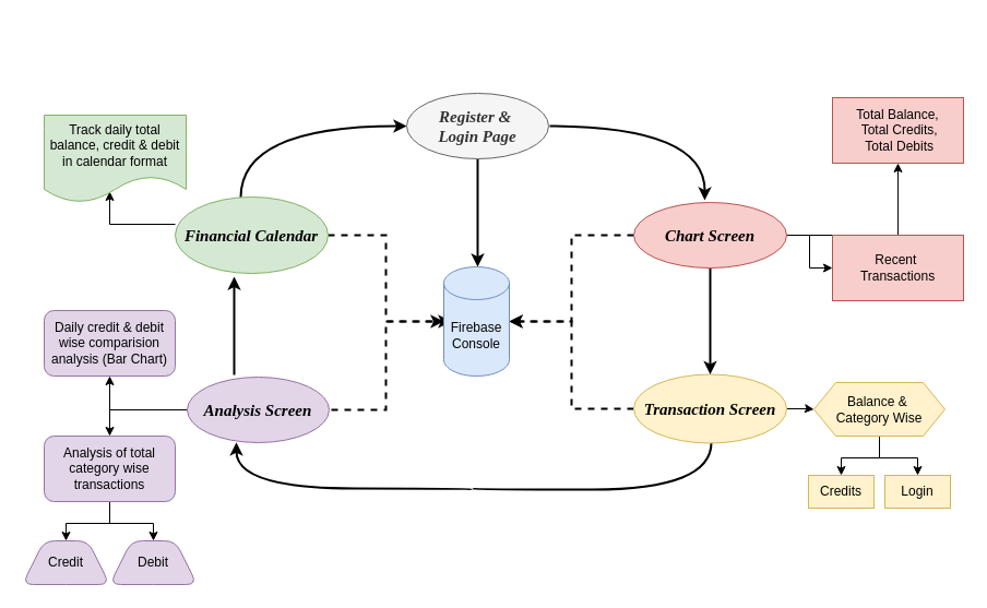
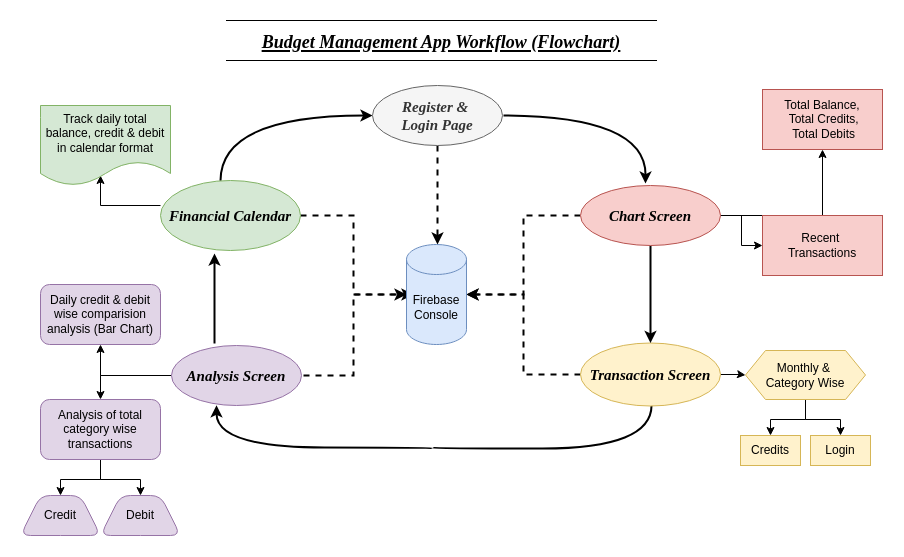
  <mxCell id="0" />
  <mxCell id="1" parent="0" />
- <mxCell id="2" value="" style="edgeStyle=orthogonalEdgeStyle;rounded=0;orthogonalLoop=1;jettySize=auto;html=1;dashed=0;strokeWidth=2;" parent="1" source="22" target="7" edge="1"><mxGeometry relative="1" as="geometry"><Array as="points"><mxPoint x="440" y="245" /><mxPoint x="440" y="245" /></Array></mxGeometry></mxCell>
+ <mxCell id="2" value="" style="edgeStyle=orthogonalEdgeStyle;rounded=0;orthogonalLoop=1;jettySize=auto;html=1;dashed=1;strokeWidth=2;" parent="1" source="22" target="7" edge="1"><mxGeometry relative="1" as="geometry"><Array as="points"><mxPoint x="440" y="245" /><mxPoint x="440" y="245" /></Array></mxGeometry></mxCell>
  <mxCell id="3" value="" style="edgeStyle=orthogonalEdgeStyle;rounded=0;orthogonalLoop=1;jettySize=auto;html=1;dashed=1;strokeWidth=2;" parent="1" source="10" target="7" edge="1"><mxGeometry relative="1" as="geometry" /></mxCell>
  <mxCell id="4" style="edgeStyle=orthogonalEdgeStyle;rounded=0;orthogonalLoop=1;jettySize=auto;html=1;dashed=1;strokeWidth=2;" parent="1" source="17" target="7" edge="1"><mxGeometry relative="1" as="geometry" /></mxCell>
  <mxCell id="5" style="edgeStyle=orthogonalEdgeStyle;rounded=0;orthogonalLoop=1;jettySize=auto;html=1;dashed=1;exitX=0;exitY=0.5;exitDx=0;exitDy=0;strokeWidth=2;" parent="1" source="13" target="7" edge="1"><mxGeometry relative="1" as="geometry" /></mxCell>
  <mxCell id="6" style="edgeStyle=orthogonalEdgeStyle;rounded=0;orthogonalLoop=1;jettySize=auto;html=1;dashed=1;exitX=1;exitY=0.5;exitDx=0;exitDy=0;strokeWidth=2;" parent="1" edge="1"><mxGeometry relative="1" as="geometry"><mxPoint x="303" y="375" as="sourcePoint" /><mxPoint x="413" y="294" as="targetPoint" /><Array as="points"><mxPoint x="353" y="375" /><mxPoint x="353" y="294" /></Array></mxGeometry></mxCell>
  <mxCell id="7" value="Firebase Console" style="shape=cylinder3;whiteSpace=wrap;html=1;boundedLbl=1;backgroundOutline=1;size=15;direction=east;fillColor=#dae8fc;strokeColor=#6c8ebf;" parent="1" vertex="1"><mxGeometry x="406" y="244" width="60" height="100" as="geometry" /></mxCell>
  <mxCell id="8" style="edgeStyle=orthogonalEdgeStyle;rounded=0;orthogonalLoop=1;jettySize=auto;html=1;entryX=0;entryY=0.5;entryDx=0;entryDy=0;curved=1;strokeWidth=2;" parent="1" source="10" target="22" edge="1"><mxGeometry relative="1" as="geometry"><Array as="points"><mxPoint x="220" y="115" /></Array></mxGeometry></mxCell>
  <mxCell id="9" value="" style="edgeStyle=orthogonalEdgeStyle;rounded=0;orthogonalLoop=1;jettySize=auto;html=1;" parent="1" edge="1"><mxGeometry relative="1" as="geometry"><mxPoint x="160" y="205" as="sourcePoint" /><mxPoint x="100" y="175" as="targetPoint" /><Array as="points"><mxPoint x="100" y="205" /></Array></mxGeometry></mxCell>
  <mxCell id="10" value="&lt;span style=&quot;font-size: 15px;&quot;&gt;&lt;b&gt;&lt;i&gt;&lt;font face=&quot;Times New Roman&quot;&gt;Financial&amp;nbsp;&lt;/font&gt;&lt;/i&gt;&lt;/b&gt;&lt;/span&gt;&lt;b style=&quot;background-color: initial; font-size: 15px;&quot;&gt;&lt;i&gt;&lt;font face=&quot;dkAlv6eLnfnX2Pmhtchp&quot;&gt;Calendar&lt;/font&gt;&lt;/i&gt;&lt;/b&gt;" style="ellipse;whiteSpace=wrap;html=1;fillColor=#d5e8d4;strokeColor=#82b366;" parent="1" vertex="1"><mxGeometry x="160" y="180" width="140" height="70" as="geometry" /></mxCell>
  <mxCell id="11" style="edgeStyle=orthogonalEdgeStyle;rounded=0;orthogonalLoop=1;jettySize=auto;html=1;strokeWidth=2;curved=1;exitX=0.586;exitY=0.976;exitDx=0;exitDy=0;exitPerimeter=0;" parent="1" edge="1"><mxGeometry relative="1" as="geometry"><mxPoint x="651.04" y="403.988" as="sourcePoint" /><mxPoint x="216" y="404.772" as="targetPoint" /><Array as="points"><mxPoint x="652" y="448" /><mxPoint x="432" y="448" /><mxPoint x="432" y="447" /><mxPoint x="216" y="447" /></Array></mxGeometry></mxCell>
  <mxCell id="12" value="" style="edgeStyle=orthogonalEdgeStyle;rounded=0;orthogonalLoop=1;jettySize=auto;html=1;" parent="1" source="13" target="28" edge="1"><mxGeometry relative="1" as="geometry" /></mxCell>
  <mxCell id="13" value="&lt;b&gt;&lt;i&gt;&lt;font face=&quot;Times New Roman&quot; style=&quot;font-size: 15px;&quot;&gt;Transaction Screen&lt;/font&gt;&lt;/i&gt;&lt;/b&gt;" style="ellipse;whiteSpace=wrap;html=1;fillColor=#fff2cc;strokeColor=#d6b656;" parent="1" vertex="1"><mxGeometry x="580" y="342.5" width="140" height="63" as="geometry" /></mxCell>
  <mxCell id="14" style="edgeStyle=orthogonalEdgeStyle;rounded=0;orthogonalLoop=1;jettySize=auto;html=1;entryX=0.5;entryY=0;entryDx=0;entryDy=0;strokeWidth=2;" parent="1" edge="1"><mxGeometry relative="1" as="geometry"><mxPoint x="650" y="342.5" as="targetPoint" /><mxPoint x="650" y="245" as="sourcePoint" /></mxGeometry></mxCell>
  <mxCell id="15" value="" style="edgeStyle=orthogonalEdgeStyle;rounded=0;orthogonalLoop=1;jettySize=auto;html=1;" parent="1" source="17" target="24" edge="1"><mxGeometry relative="1" as="geometry" /></mxCell>
  <mxCell id="16" style="edgeStyle=orthogonalEdgeStyle;rounded=0;orthogonalLoop=1;jettySize=auto;html=1;entryX=0;entryY=0.5;entryDx=0;entryDy=0;" parent="1" source="17" target="25" edge="1"><mxGeometry relative="1" as="geometry" /></mxCell>
  <mxCell id="17" value="&lt;font face=&quot;Times New Roman&quot; size=&quot;1&quot; style=&quot;&quot;&gt;&lt;b style=&quot;&quot;&gt;&lt;i style=&quot;font-size: 15px;&quot;&gt;Chart Screen&lt;/i&gt;&lt;/b&gt;&lt;/font&gt;" style="ellipse;whiteSpace=wrap;html=1;fillColor=#f8cecc;strokeColor=#b85450;" parent="1" vertex="1"><mxGeometry x="580" y="185" width="140" height="60" as="geometry" /></mxCell>
  <mxCell id="18" style="edgeStyle=orthogonalEdgeStyle;rounded=0;orthogonalLoop=1;jettySize=auto;html=1;strokeWidth=2;" parent="1" edge="1"><mxGeometry relative="1" as="geometry"><mxPoint x="214" y="253" as="targetPoint" /><mxPoint x="214" y="343" as="sourcePoint" /></mxGeometry></mxCell>
  <mxCell id="19" value="" style="edgeStyle=orthogonalEdgeStyle;rounded=0;orthogonalLoop=1;jettySize=auto;html=1;" parent="1" source="21" target="31" edge="1"><mxGeometry relative="1" as="geometry" /></mxCell>
  <mxCell id="20" style="edgeStyle=orthogonalEdgeStyle;rounded=0;orthogonalLoop=1;jettySize=auto;html=1;entryX=0.5;entryY=0;entryDx=0;entryDy=0;" parent="1" source="21" target="34" edge="1"><mxGeometry relative="1" as="geometry" /></mxCell>
  <mxCell id="21" value="&lt;b&gt;&lt;i&gt;&lt;font face=&quot;Times New Roman&quot; style=&quot;font-size: 15px;&quot;&gt;Analysis Screen&lt;/font&gt;&lt;/i&gt;&lt;/b&gt;" style="ellipse;whiteSpace=wrap;html=1;fillColor=#e1d5e7;strokeColor=#9673a6;" parent="1" vertex="1"><mxGeometry x="171" y="345" width="130" height="60" as="geometry" /></mxCell>
  <mxCell id="22" value="&lt;font face=&quot;Times New Roman&quot; size=&quot;1&quot; style=&quot;&quot;&gt;&lt;b style=&quot;&quot;&gt;&lt;i style=&quot;font-size: 15px;&quot;&gt;Register &amp;amp;&amp;nbsp;&lt;/i&gt;&lt;/b&gt;&lt;/font&gt;&lt;div&gt;&lt;font face=&quot;Times New Roman&quot; size=&quot;1&quot; style=&quot;&quot;&gt;&lt;b style=&quot;&quot;&gt;&lt;i style=&quot;font-size: 15px;&quot;&gt;Login Page&lt;/i&gt;&lt;/b&gt;&lt;/font&gt;&lt;/div&gt;" style="ellipse;whiteSpace=wrap;html=1;fillColor=#f5f5f5;strokeColor=#666666;fontColor=#333333;" parent="1" vertex="1"><mxGeometry x="372" y="85" width="130" height="60" as="geometry" /></mxCell>
  <mxCell id="23" style="edgeStyle=orthogonalEdgeStyle;rounded=0;orthogonalLoop=1;jettySize=auto;html=1;entryX=0.457;entryY=-0.033;entryDx=0;entryDy=0;entryPerimeter=0;curved=1;strokeWidth=2;" parent="1" edge="1"><mxGeometry relative="1" as="geometry"><mxPoint x="503" y="115" as="sourcePoint" /><mxPoint x="644.98" y="183.02" as="targetPoint" /></mxGeometry></mxCell>
  <mxCell id="24" value="Total Balance,&lt;div&gt;&amp;nbsp;Total Credits,&lt;/div&gt;&lt;div&gt;&amp;nbsp;Total Debits&lt;/div&gt;" style="whiteSpace=wrap;html=1;fillColor=#f8cecc;strokeColor=#b85450;" parent="1" vertex="1"><mxGeometry x="762" y="89" width="120" height="60" as="geometry" /></mxCell>
  <mxCell id="25" value="Recent&amp;nbsp;&lt;div&gt;Transactions&lt;/div&gt;" style="whiteSpace=wrap;html=1;fillColor=#f8cecc;strokeColor=#b85450;" parent="1" vertex="1"><mxGeometry x="762" y="215" width="120" height="60" as="geometry" /></mxCell>
  <mxCell id="26" value="" style="edgeStyle=orthogonalEdgeStyle;rounded=0;orthogonalLoop=1;jettySize=auto;html=1;" parent="1" source="28" target="29" edge="1"><mxGeometry relative="1" as="geometry" /></mxCell>
  <mxCell id="27" style="edgeStyle=orthogonalEdgeStyle;rounded=0;orthogonalLoop=1;jettySize=auto;html=1;entryX=0.5;entryY=0;entryDx=0;entryDy=0;" parent="1" source="28" target="30" edge="1"><mxGeometry relative="1" as="geometry" /></mxCell>
- <mxCell id="28" value="Balance &amp;amp;&amp;nbsp;&lt;div&gt;Category Wise&lt;/div&gt;" style="shape=hexagon;perimeter=hexagonPerimeter2;whiteSpace=wrap;html=1;fixedSize=1;fillColor=#fff2cc;strokeColor=#d6b656;" parent="1" vertex="1"><mxGeometry x="745" y="350" width="120" height="49" as="geometry" /></mxCell>
+ <mxCell id="28" value="Monthly &amp;amp;&amp;nbsp;&lt;div&gt;Category Wise&lt;/div&gt;" style="shape=hexagon;perimeter=hexagonPerimeter2;whiteSpace=wrap;html=1;fixedSize=1;fillColor=#fff2cc;strokeColor=#d6b656;" parent="1" vertex="1"><mxGeometry x="745" y="350" width="120" height="49" as="geometry" /></mxCell>
  <mxCell id="29" value="Credits" style="whiteSpace=wrap;html=1;fillColor=#fff2cc;strokeColor=#d6b656;" parent="1" vertex="1"><mxGeometry x="740" y="435" width="60" height="30" as="geometry" /></mxCell>
  <mxCell id="30" value="Login" style="whiteSpace=wrap;html=1;fillColor=#fff2cc;strokeColor=#d6b656;" parent="1" vertex="1"><mxGeometry x="810" y="435" width="60" height="30" as="geometry" /></mxCell>
  <mxCell id="31" value="Daily credit &amp;amp; debit wise comparision&lt;div&gt;analysis (Bar Chart)&lt;/div&gt;" style="rounded=1;whiteSpace=wrap;html=1;fillColor=#e1d5e7;strokeColor=#9673a6;" parent="1" vertex="1"><mxGeometry x="40" y="284" width="120" height="60" as="geometry" /></mxCell>
  <mxCell id="32" value="" style="edgeStyle=orthogonalEdgeStyle;rounded=0;orthogonalLoop=1;jettySize=auto;html=1;" parent="1" source="34" target="35" edge="1"><mxGeometry relative="1" as="geometry" /></mxCell>
  <mxCell id="33" style="edgeStyle=orthogonalEdgeStyle;rounded=0;orthogonalLoop=1;jettySize=auto;html=1;entryX=0.5;entryY=0;entryDx=0;entryDy=0;" parent="1" source="34" target="36" edge="1"><mxGeometry relative="1" as="geometry" /></mxCell>
  <mxCell id="34" value="Analysis of total category wise transactions" style="rounded=1;whiteSpace=wrap;html=1;fillColor=#e1d5e7;strokeColor=#9673a6;" parent="1" vertex="1"><mxGeometry x="40" y="399" width="120" height="60" as="geometry" /></mxCell>
  <mxCell id="35" value="Credit" style="shape=trapezoid;perimeter=trapezoidPerimeter;whiteSpace=wrap;html=1;fixedSize=1;fillColor=#e1d5e7;strokeColor=#9673a6;rounded=1;" parent="1" vertex="1"><mxGeometry y="495" width="80" height="40" as="geometry" x="20" /></mxCell>
  <mxCell id="36" value="Debit" style="shape=trapezoid;perimeter=trapezoidPerimeter;whiteSpace=wrap;html=1;fixedSize=1;fillColor=#e1d5e7;strokeColor=#9673a6;rounded=1;" parent="1" vertex="1"><mxGeometry x="100" y="495" width="80" height="40" as="geometry" /></mxCell>
  <mxCell id="37" value="Track daily total balance, credit &amp;amp; debit in calendar format" style="shape=document;whiteSpace=wrap;html=1;boundedLbl=1;fillColor=#d5e8d4;strokeColor=#82b366;" parent="1" vertex="1"><mxGeometry x="40" y="105" width="130" height="80" as="geometry" /></mxCell>
+ <mxCell id="38" value="&lt;h1&gt;&lt;b&gt;&lt;i&gt;&lt;u&gt;&lt;font face=&quot;Comic Sans MS&quot; style=&quot;font-size: 18px;&quot;&gt;Budget Management App Workflow (Flowchart)&lt;/font&gt;&lt;/u&gt;&lt;/i&gt;&lt;/b&gt;&lt;/h1&gt;" style="shape=partialRectangle;whiteSpace=wrap;html=1;left=0;right=0;fillColor=none;" vertex="1" parent="1"><mxGeometry x="226" y="20" width="430" height="40" as="geometry" /></mxCell>
